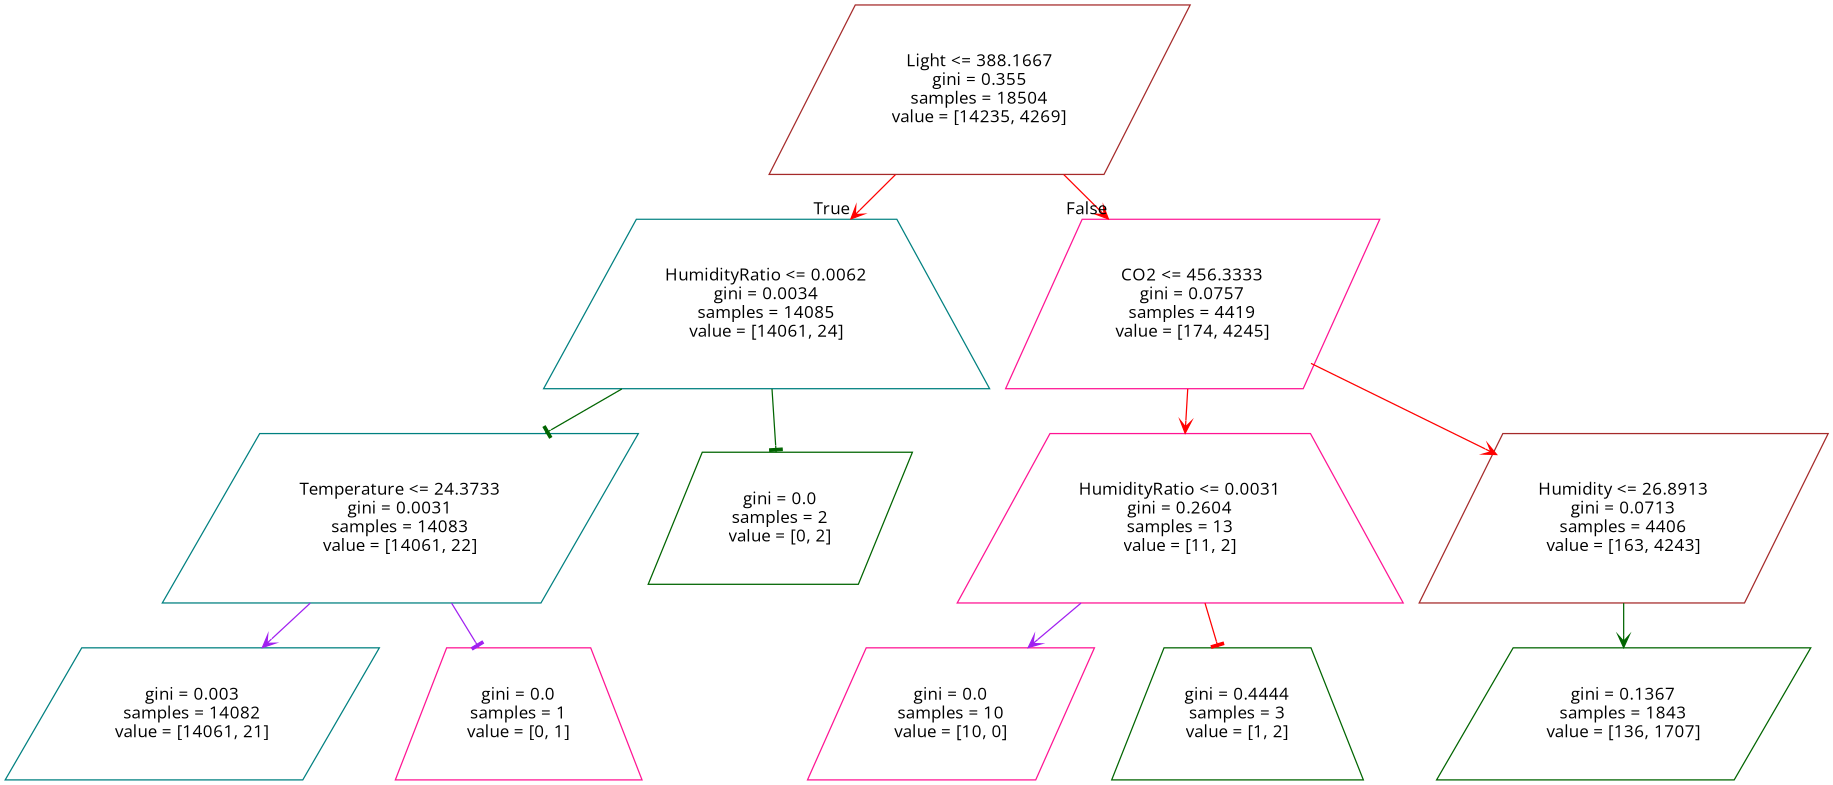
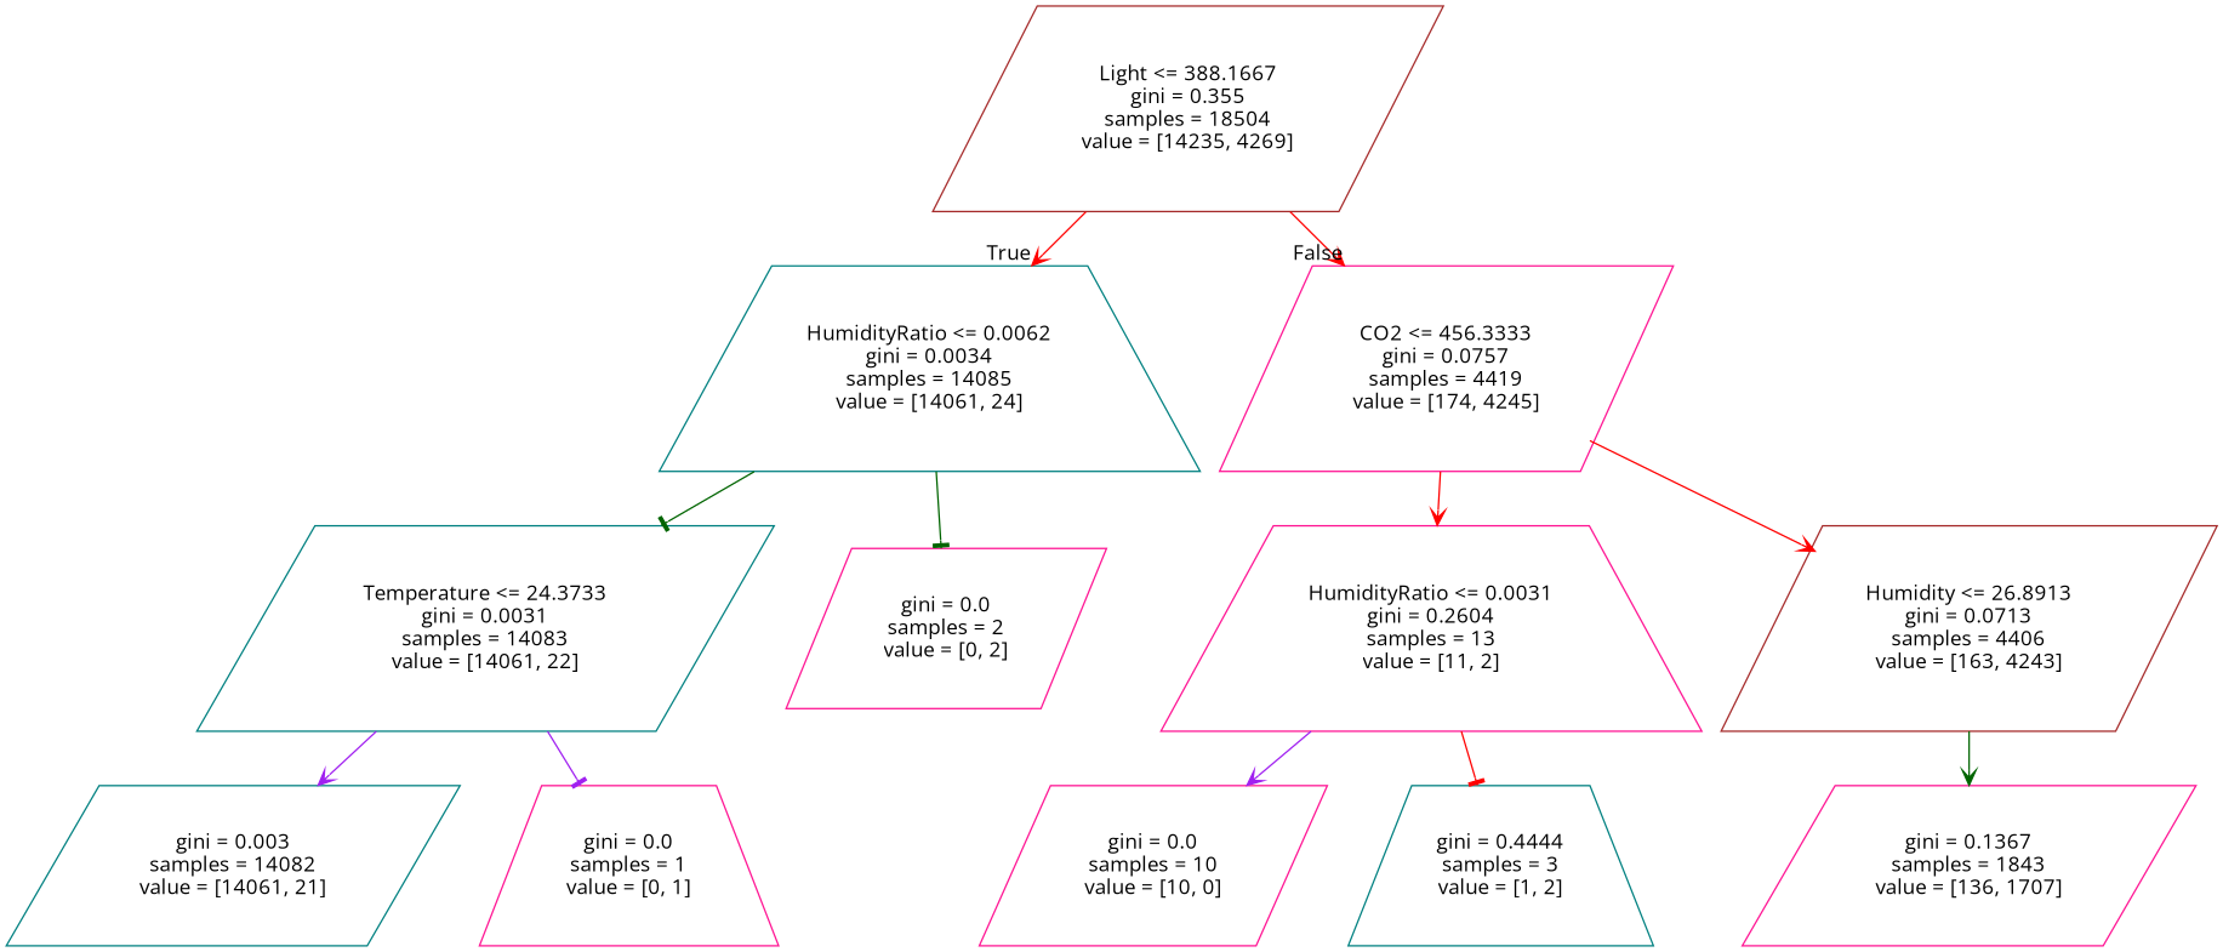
  digraph {
    fontname="Open Sans"
    node [color=deeppink fontname="Open Sans" shape=parallelogram]
    edge [arrowhead=vee color=red fontname="Open Sans"]
    n1 [color=brown label="Light <= 388.1667\ngini = 0.355\nsamples = 18504\nvalue = [14235, 4269]"]
    n2 [color=teal label="HumidityRatio <= 0.0062\ngini = 0.0034\nsamples = 14085\nvalue = [14061, 24]" shape=trapezium]
    n3 [label="CO2 <= 456.3333\ngini = 0.0757\nsamples = 4419\nvalue = [174, 4245]"]
    n4 [color=teal label="Temperature <= 24.3733\ngini = 0.0031\nsamples = 14083\nvalue = [14061, 22]"]
-   n5 [color=darkgreen label="gini = 0.0\nsamples = 2\nvalue = [0, 2]"]
+   n5 [label="gini = 0.0\nsamples = 2\nvalue = [0, 2]"]
    n6 [label="HumidityRatio <= 0.0031\ngini = 0.2604\nsamples = 13\nvalue = [11, 2]" shape=trapezium]
    n7 [color=brown label="Humidity <= 26.8913\ngini = 0.0713\nsamples = 4406\nvalue = [163, 4243]"]
    n8 [color=teal label="gini = 0.003\nsamples = 14082\nvalue = [14061, 21]"]
    n9 [label="gini = 0.0\nsamples = 1\nvalue = [0, 1]" shape=trapezium]
    n10 [label="gini = 0.0\nsamples = 10\nvalue = [10, 0]"]
-   n11 [color=darkgreen label="gini = 0.4444\nsamples = 3\nvalue = [1, 2]" shape=trapezium]
-   n12 [color=darkgreen label="gini = 0.1367\nsamples = 1843\nvalue = [136, 1707]"]
+   n11 [color=teal label="gini = 0.4444\nsamples = 3\nvalue = [1, 2]" shape=trapezium]
+   n12 [label="gini = 0.1367\nsamples = 1843\nvalue = [136, 1707]"]
    n1 -> n2 [headlabel=True labelangle=45 labeldistance=2.5]
    n1 -> n3 [headlabel=False labelangle=-45 labeldistance=2.5]
    n2 -> n4 [arrowhead=tee color=darkgreen]
    n2 -> n5 [arrowhead=tee color=darkgreen]
    n3 -> n6
    n3 -> n7
    n4 -> n8 [color=purple]
    n4 -> n9 [arrowhead=tee color=purple]
    n6 -> n10 [color=purple]
    n6 -> n11 [arrowhead=tee]
    n7 -> n12 [color=darkgreen]
  }
